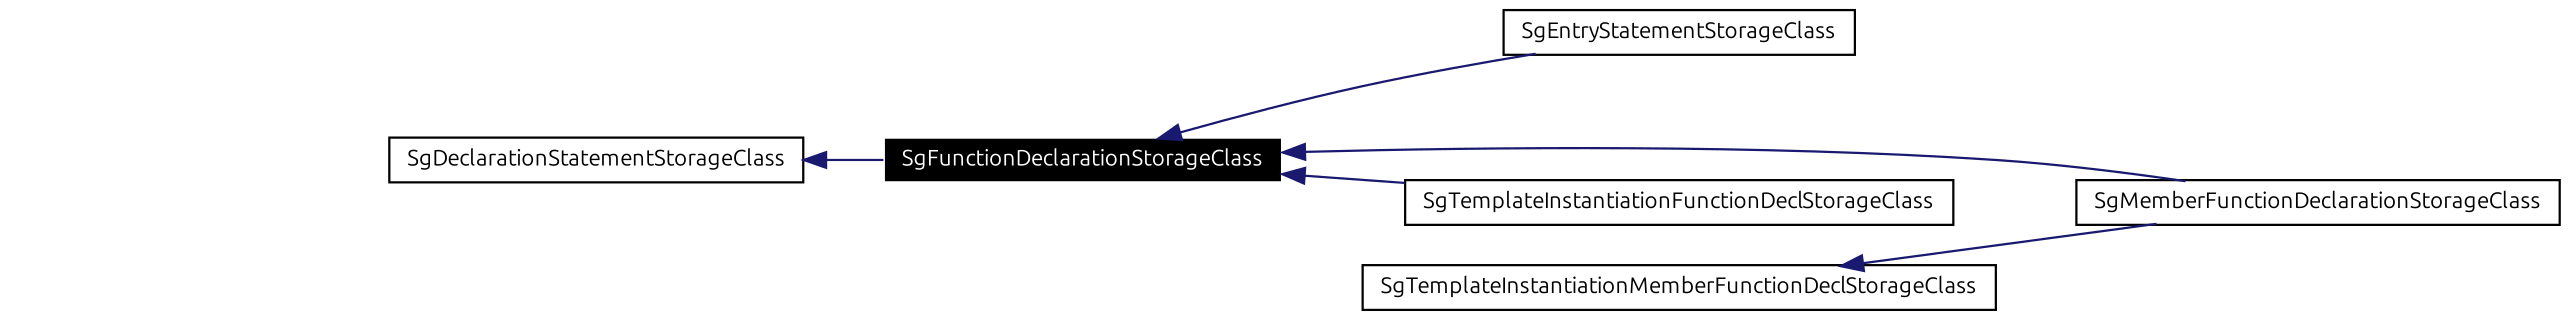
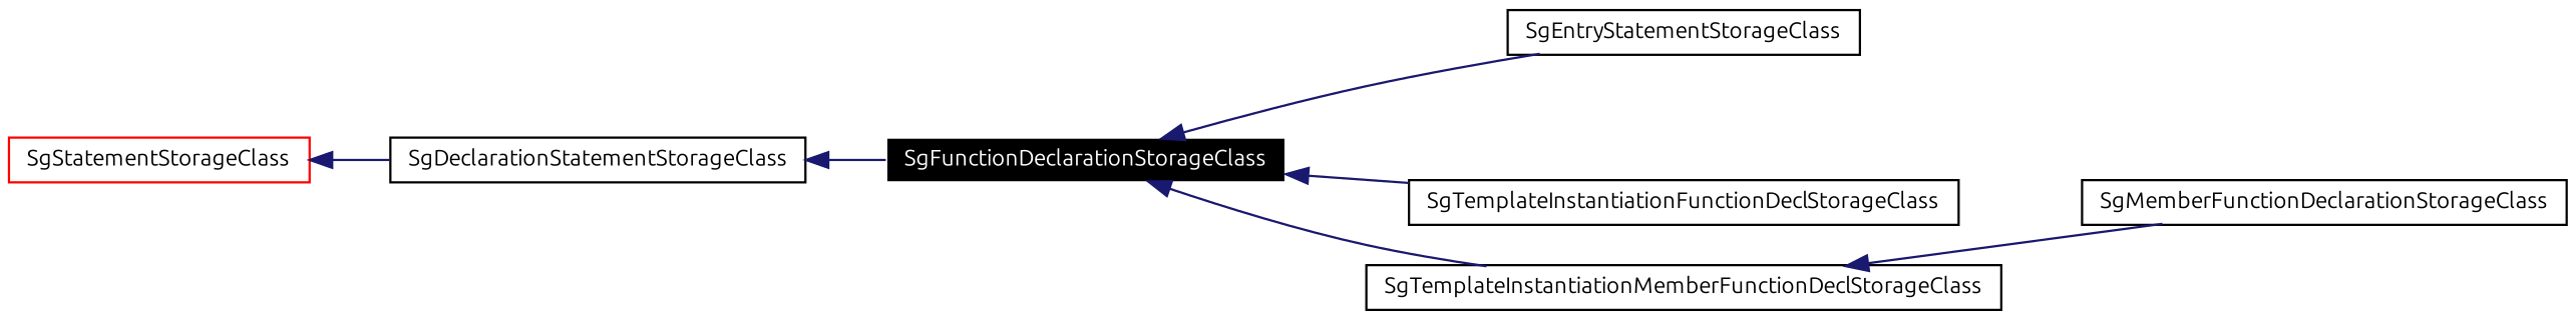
  digraph {
    fontname=Ubuntu
    rankdir=LR
    node [color=black fontname=Ubuntu fontsize=10 shape=record]
    edge [color=midnightblue dir=back fontname=Ubuntu fontsize=10 labelfontname=Helvetica labelfontsize=10 style=solid]
    n1 [color=white fillcolor=black fontcolor=white height=0.2 label=SgFunctionDeclarationStorageClass style=filled width=0.4]
    n2 [height=0.2 label=SgEntryStatementStorageClass width=0.4]
    n3 [height=0.2 label=SgMemberFunctionDeclarationStorageClass width=0.4]
    n4 [height=0.2 label=SgTemplateInstantiationFunctionDeclStorageClass width=0.4]
    n5 [height=0.2 label=SgDeclarationStatementStorageClass width=0.4]
+   n6 [color=red height=0.2 label=SgStatementStorageClass width=0.4]
    n7 [height=0.2 label=SgTemplateInstantiationMemberFunctionDeclStorageClass width=0.4]
    n1 -> n2
-   n1 -> n3
+   n1 -> n7
    n1 -> n4
    n5 -> n1
+   n6 -> n5
    n7 -> n3
  }
